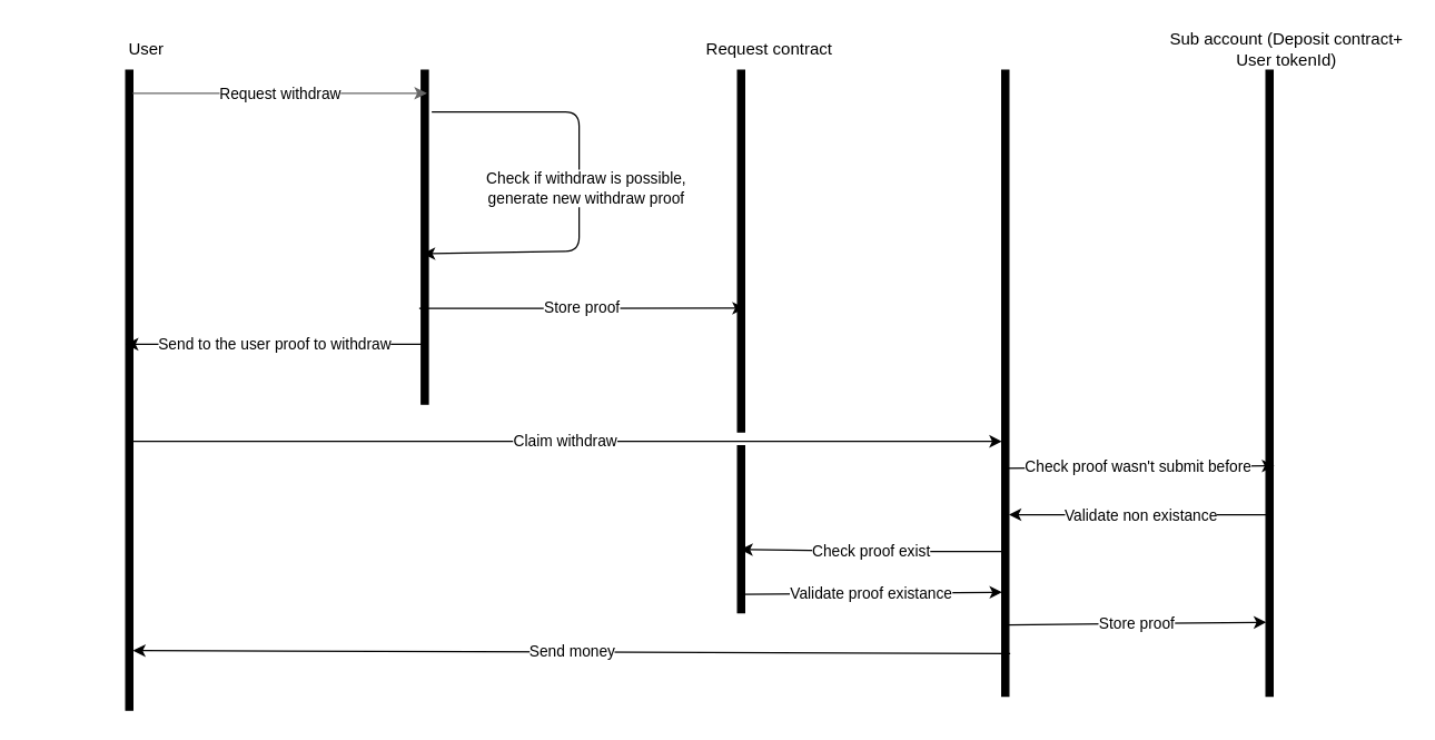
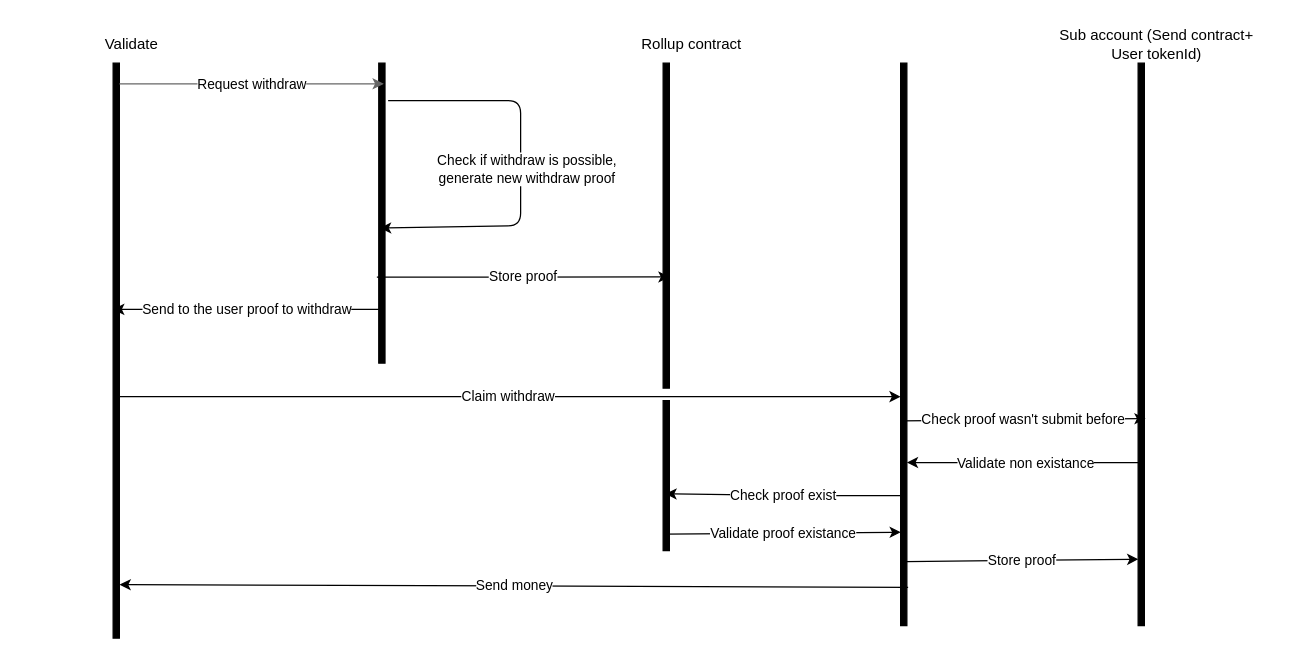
  <mxCell id="0" />
  <mxCell id="1" parent="0" />
  <mxCell id="2" value="" style="html=1;points=[];perimeter=orthogonalPerimeter;fillColor=strokeColor;" parent="1" vertex="1"><mxGeometry x="530" y="50" width="5" height="260" as="geometry" /></mxCell>
- <mxCell id="3" value="Sub account (Deposit contract+ User tokenId)" style="text;html=1;strokeColor=none;fillColor=none;align=center;verticalAlign=middle;whiteSpace=wrap;rounded=0;" parent="1" vertex="1"><mxGeometry x="840" y="20" width="170" height="30" as="geometry" /></mxCell>
- <mxCell id="4" value="Request contract" style="text;html=1;strokeColor=none;fillColor=none;align=center;verticalAlign=middle;whiteSpace=wrap;rounded=0;" parent="1" vertex="1"><mxGeometry x="467.5" y="20" width="170" height="30" as="geometry" /></mxCell>
+ <mxCell id="3" value="Sub account (Send contract+ User tokenId)" style="text;html=1;strokeColor=none;fillColor=none;align=center;verticalAlign=middle;whiteSpace=wrap;rounded=0;" parent="1" vertex="1"><mxGeometry x="840" y="20" width="170" height="30" as="geometry" /></mxCell>
+ <mxCell id="4" value="Rollup contract" style="text;html=1;strokeColor=none;fillColor=none;align=center;verticalAlign=middle;whiteSpace=wrap;rounded=0;" parent="1" vertex="1"><mxGeometry x="467.5" y="20" width="170" height="30" as="geometry" /></mxCell>
  <mxCell id="5" value="" style="html=1;points=[];perimeter=orthogonalPerimeter;fillColor=strokeColor;" parent="1" vertex="1"><mxGeometry x="302.5" y="50" width="5" height="240" as="geometry" /></mxCell>
  <mxCell id="6" value="" style="html=1;points=[];perimeter=orthogonalPerimeter;fillColor=strokeColor;" vertex="1" parent="1"><mxGeometry x="90" y="50" width="5" height="460" as="geometry" /></mxCell>
- <mxCell id="7" value="User" style="text;html=1;strokeColor=none;fillColor=none;align=center;verticalAlign=middle;whiteSpace=wrap;rounded=0;" vertex="1" parent="1"><mxGeometry x="20" y="20" width="170" height="30" as="geometry" /></mxCell>
+ <mxCell id="7" value="Validate" style="text;html=1;strokeColor=none;fillColor=none;align=center;verticalAlign=middle;whiteSpace=wrap;rounded=0;" vertex="1" parent="1"><mxGeometry x="20" y="20" width="170" height="30" as="geometry" /></mxCell>
  <mxCell id="8" value="" style="endArrow=classic;html=1;entryX=0.2;entryY=0.55;entryDx=0;entryDy=0;entryPerimeter=0;" edge="1" parent="1" target="5"><mxGeometry width="50" height="50" relative="1" as="geometry"><mxPoint x="310" y="80" as="sourcePoint" /><mxPoint x="325.5" y="226" as="targetPoint" /><Array as="points"><mxPoint x="416" y="80" /><mxPoint x="416" y="180" /></Array></mxGeometry></mxCell>
  <mxCell id="9" value="Check if withdraw is possible, &lt;br&gt;generate new withdraw proof" style="edgeLabel;html=1;align=center;verticalAlign=middle;resizable=0;points=[];" vertex="1" connectable="0" parent="8"><mxGeometry x="-0.123" y="2" relative="1" as="geometry"><mxPoint x="2" y="20" as="offset" /></mxGeometry></mxCell>
  <mxCell id="10" value="Store proof" style="endArrow=classic;html=1;exitX=-0.3;exitY=0.713;exitDx=0;exitDy=0;exitPerimeter=0;entryX=1.033;entryY=0.658;entryDx=0;entryDy=0;entryPerimeter=0;" edge="1" parent="1" source="5" target="2"><mxGeometry x="0.001" width="50" height="50" relative="1" as="geometry"><mxPoint x="800" y="320" as="sourcePoint" /><mxPoint x="850" y="270" as="targetPoint" /><mxPoint as="offset" /></mxGeometry></mxCell>
  <mxCell id="11" value="Request withdraw" style="endArrow=classic;html=1;fillColor=#f5f5f5;strokeColor=#666666;shadow=0;entryX=0.803;entryY=0.069;entryDx=0;entryDy=0;entryPerimeter=0;" parent="1" source="6" target="5" edge="1"><mxGeometry width="50" height="50" relative="1" as="geometry"><mxPoint x="91.345" y="80.5" as="sourcePoint" /><mxPoint x="300" y="81" as="targetPoint" /></mxGeometry></mxCell>
  <mxCell id="12" value="Send to the user proof to withdraw" style="endArrow=classic;html=1;" edge="1" parent="1"><mxGeometry width="50" height="50" relative="1" as="geometry"><mxPoint x="305" y="247" as="sourcePoint" /><mxPoint x="90" y="247" as="targetPoint" /></mxGeometry></mxCell>
  <mxCell id="13" value="" style="html=1;points=[];perimeter=orthogonalPerimeter;fillColor=strokeColor;" vertex="1" parent="1"><mxGeometry x="720" y="50" width="5" height="450" as="geometry" /></mxCell>
  <mxCell id="14" value="" style="html=1;points=[];perimeter=orthogonalPerimeter;fillColor=strokeColor;" vertex="1" parent="1"><mxGeometry x="910" y="50" width="5" height="450" as="geometry" /></mxCell>
  <mxCell id="15" value="Claim withdraw" style="endArrow=classic;html=1;shadow=0;strokeColor=#000000;exitX=0.367;exitY=0.58;exitDx=0;exitDy=0;exitPerimeter=0;" edge="1" parent="1" source="6" target="13"><mxGeometry width="50" height="50" relative="1" as="geometry"><mxPoint x="560" y="310" as="sourcePoint" /><mxPoint x="610" y="260" as="targetPoint" /></mxGeometry></mxCell>
  <mxCell id="16" value="" style="html=1;points=[];perimeter=orthogonalPerimeter;fillColor=strokeColor;" vertex="1" parent="1"><mxGeometry x="530" y="320" width="5" height="120" as="geometry" /></mxCell>
  <mxCell id="17" value="Check proof exist" style="endArrow=classic;html=1;shadow=0;strokeColor=#000000;exitX=0;exitY=0.769;exitDx=0;exitDy=0;exitPerimeter=0;entryX=0.367;entryY=0.621;entryDx=0;entryDy=0;entryPerimeter=0;" edge="1" parent="1" source="13" target="16"><mxGeometry x="0.004" width="50" height="50" relative="1" as="geometry"><mxPoint x="700" y="360" as="sourcePoint" /><mxPoint x="540" y="396" as="targetPoint" /><Array as="points"><mxPoint x="640" y="396" /></Array><mxPoint as="offset" /></mxGeometry></mxCell>
  <mxCell id="18" value="Validate proof existance" style="endArrow=classic;html=1;shadow=0;strokeColor=#000000;exitX=0.367;exitY=0.89;exitDx=0;exitDy=0;exitPerimeter=0;entryX=0.033;entryY=0.834;entryDx=0;entryDy=0;entryPerimeter=0;" edge="1" parent="1" source="16" target="13"><mxGeometry width="50" height="50" relative="1" as="geometry"><mxPoint x="700" y="360" as="sourcePoint" /><mxPoint x="750" y="310" as="targetPoint" /></mxGeometry></mxCell>
  <mxCell id="19" value="Check proof wasn't submit before" style="endArrow=classic;html=1;shadow=0;strokeColor=#000000;entryX=1.2;entryY=0.632;entryDx=0;entryDy=0;entryPerimeter=0;exitX=0.033;exitY=0.636;exitDx=0;exitDy=0;exitPerimeter=0;" edge="1" parent="1" source="13" target="14"><mxGeometry width="50" height="50" relative="1" as="geometry"><mxPoint x="700" y="360" as="sourcePoint" /><mxPoint x="750" y="310" as="targetPoint" /></mxGeometry></mxCell>
  <mxCell id="20" value="Validate non existance" style="endArrow=classic;html=1;shadow=0;strokeColor=#000000;exitX=1.033;exitY=0.71;exitDx=0;exitDy=0;exitPerimeter=0;" edge="1" parent="1" source="14" target="13"><mxGeometry width="50" height="50" relative="1" as="geometry"><mxPoint x="700" y="360" as="sourcePoint" /><mxPoint x="750" y="310" as="targetPoint" /></mxGeometry></mxCell>
  <mxCell id="21" value="Store proof" style="endArrow=classic;html=1;shadow=0;strokeColor=#000000;exitX=0.867;exitY=0.886;exitDx=0;exitDy=0;exitPerimeter=0;entryX=0.033;entryY=0.882;entryDx=0;entryDy=0;entryPerimeter=0;" edge="1" parent="1" source="13" target="14"><mxGeometry width="50" height="50" relative="1" as="geometry"><mxPoint x="760" y="470" as="sourcePoint" /><mxPoint x="810" y="420" as="targetPoint" /></mxGeometry></mxCell>
  <mxCell id="22" value="Send money" style="endArrow=classic;html=1;shadow=0;strokeColor=#000000;exitX=1.2;exitY=0.932;exitDx=0;exitDy=0;exitPerimeter=0;entryX=1.033;entryY=0.907;entryDx=0;entryDy=0;entryPerimeter=0;" edge="1" parent="1" source="13" target="6"><mxGeometry width="50" height="50" relative="1" as="geometry"><mxPoint x="700" y="360" as="sourcePoint" /><mxPoint x="750" y="310" as="targetPoint" /></mxGeometry></mxCell>
